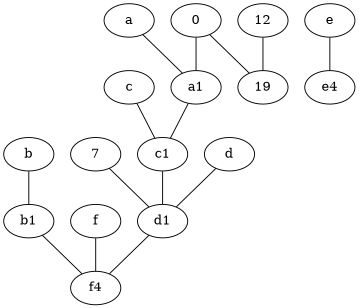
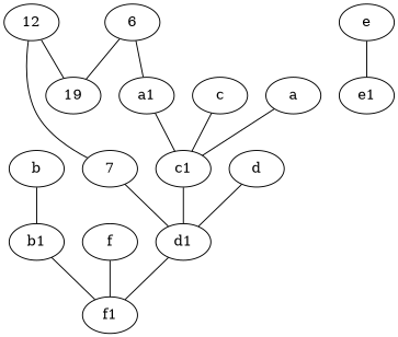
  graph {
    fontname="DejaVu Serif"
    node [fontname="DejaVu Serif"]
    edge [fontname="DejaVu Serif"]
    d1
-   f1 [label=f4]
+   f1
    7
    e
-   e1 [label=e4]
+   e1
    c
    c1
    b
    b1
    d
    f
    a1
-   0
+   0 [label=6]
    19
    a
    12
    d1 -- f1
    7 -- d1
    e -- e1
    c -- c1
    c1 -- d1
    b -- b1
    b1 -- f1
    d -- d1
    f -- f1
    a1 -- c1
    0 -- a1
    0 -- 19
-   a -- a1
+   a -- c1
+   12 -- 7
    12 -- 19
  }
